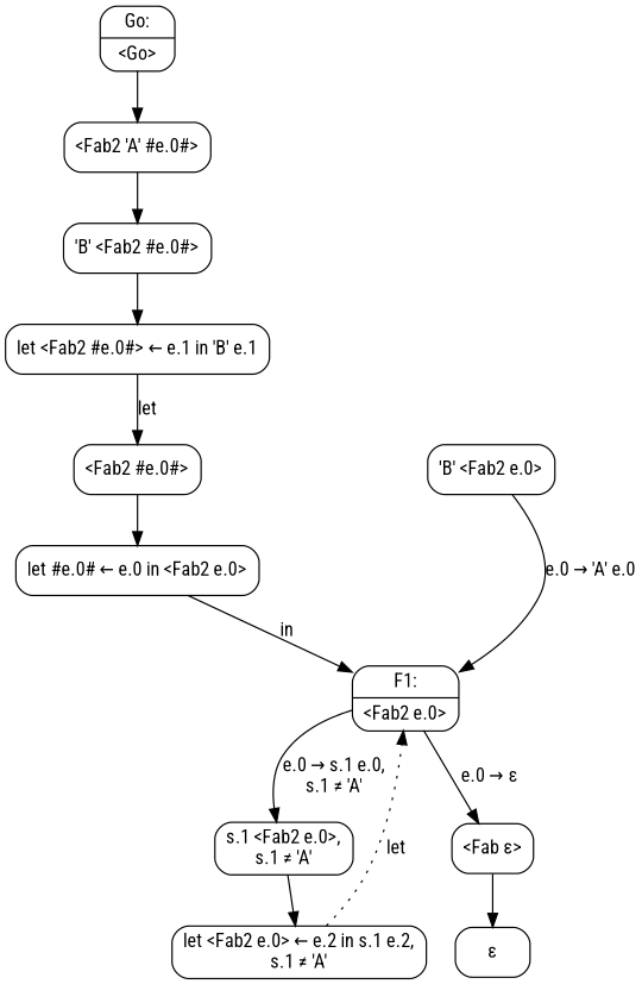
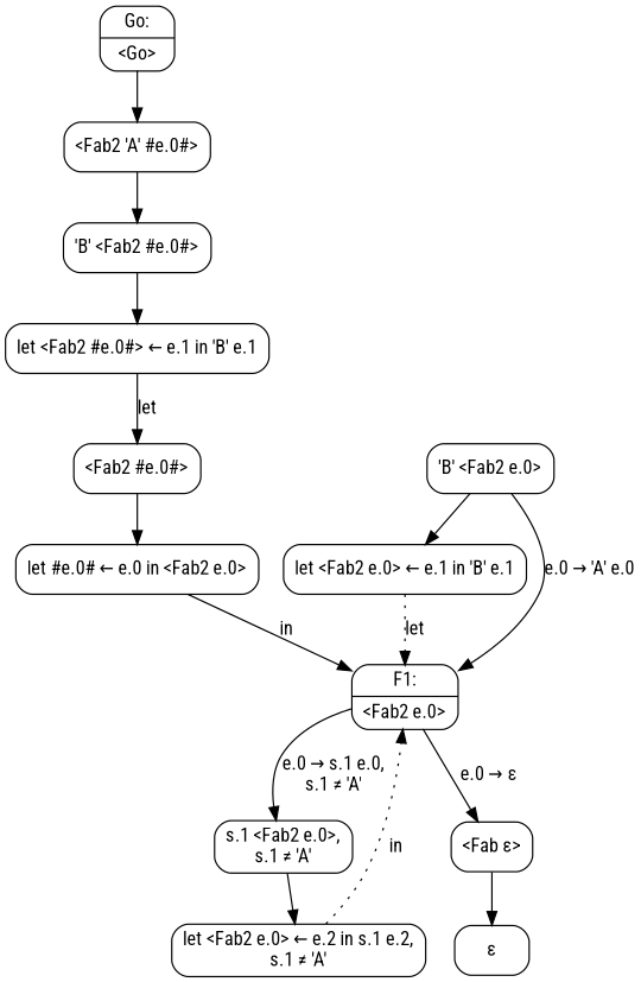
  digraph {
    fontname="Roboto Condensed"
    node [fontname="Roboto Condensed" shape=box style=rounded]
    edge [fontname="Roboto Condensed"]
    n1 [label="{Go:|\<Go\>}" shape=record]
    n2 [label="<Fab2 'A' #e.0#>"]
    n3 [label="'B' <Fab2 #e.0#>"]
    n4 [label="let <Fab2 #e.0#> ← e.1 in 'B' e.1"]
    n5 [label="<Fab2 #e.0#>"]
    n6 [label="let #e.0# ← e.0 in <Fab2 e.0>"]
    n7 [label="{F1:|\<Fab2 e.0\>}" shape=record]
    n8 [label="s.1 <Fab2 e.0>,\ns.1 ≠ 'A'"]
    n9 [label="<Fab ε>"]
    n10 [label="'B' <Fab2 e.0>"]
+   n11 [label="let <Fab2 e.0> ← e.1 in 'B' e.1"]
    n12 [label="let <Fab2 e.0> ← e.2 in s.1 e.2,\ns.1 ≠ 'A'"]
    n13 [label="ε"]
    n1 -> n2
    n2 -> n3
    n3 -> n4
    n4 -> n5 [label=let]
    n5 -> n6
    n6 -> n7 [label=in]
    n7 -> n8 [label="e.0 → s.1 e.0,\ns.1 ≠ 'A'"]
    n7 -> n9 [label="e.0 → ε"]
    n8 -> n12
    n9 -> n13
    n10 -> n7 [label="e.0 → 'A' e.0"]
-   n12 -> n7 [label=let style=dotted]
+   n10 -> n11
+   n11 -> n7 [label=let style=dotted]
+   n12 -> n7 [label=in style=dotted]
  }
